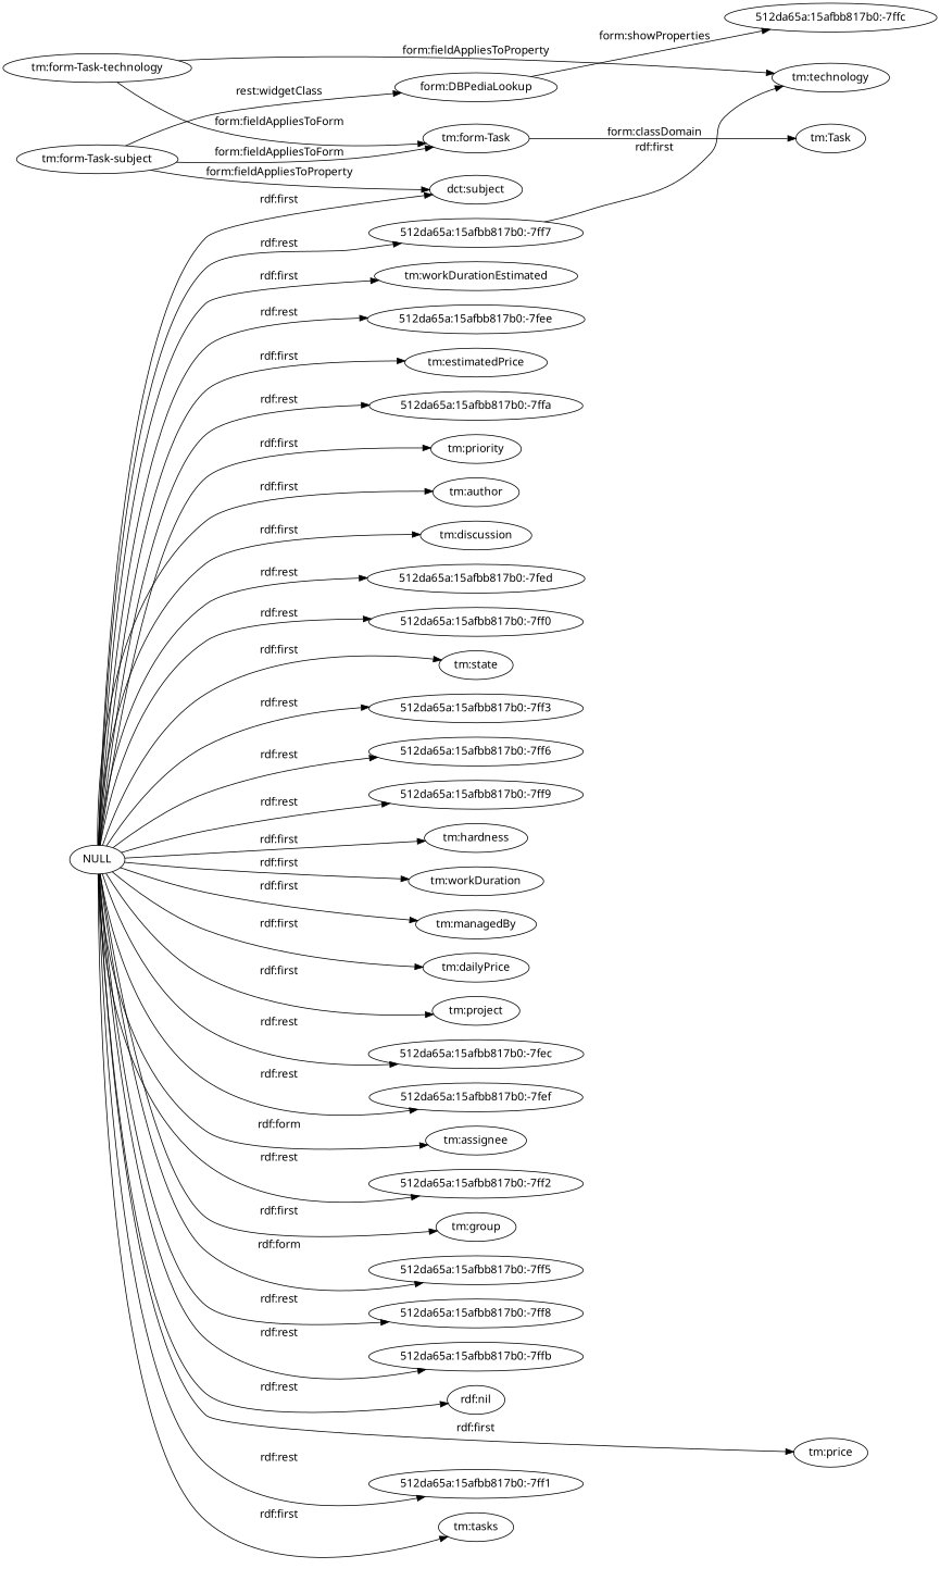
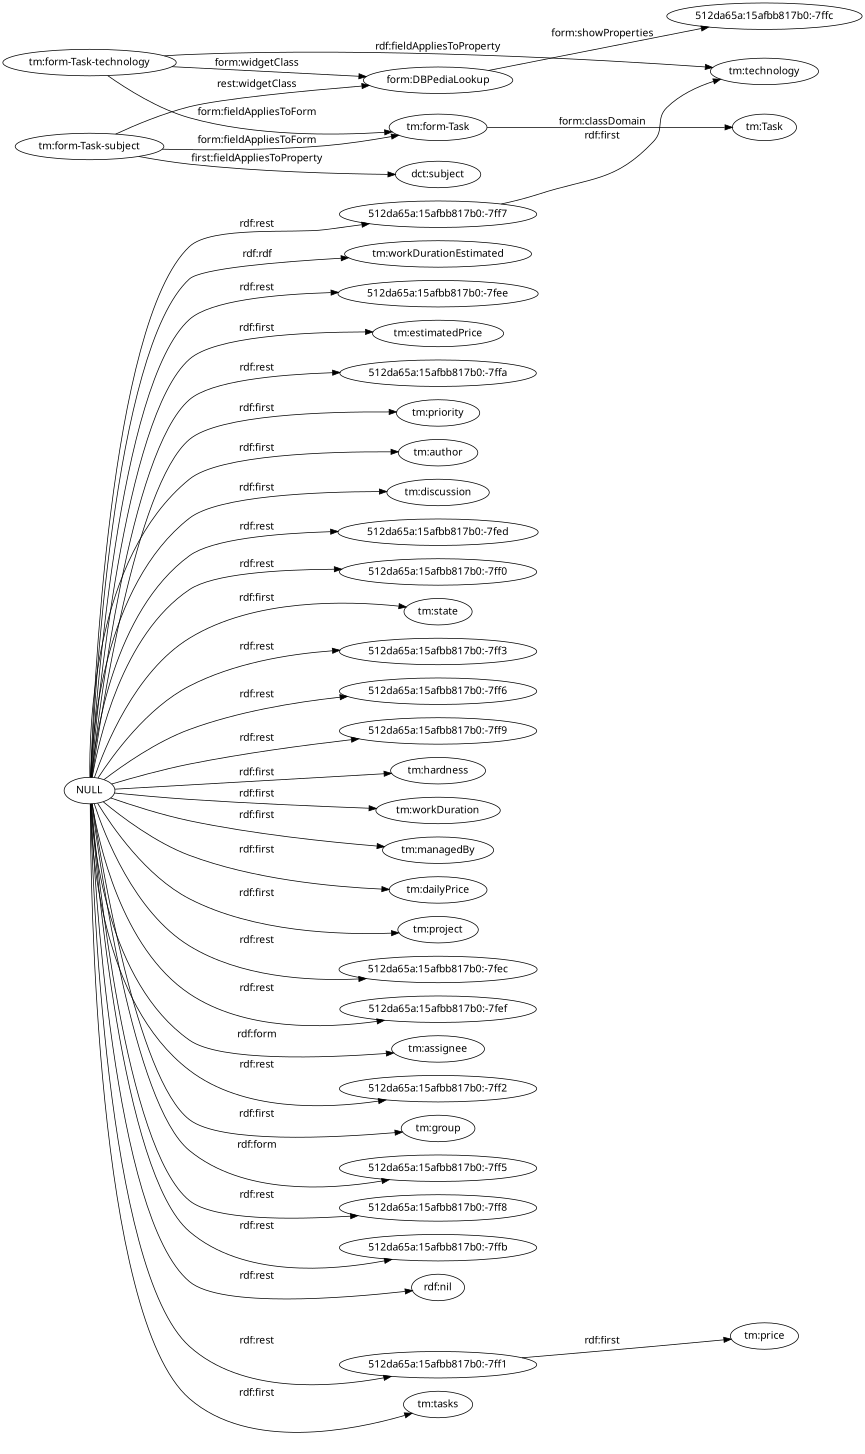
  digraph {
    fontname="Noto Sans"
    rankdir=LR
    node [fontname="Noto Sans"]
    edge [fontname="Noto Sans"]
    "tm:form-Task-technology"
    "form:DBPediaLookup"
    "tm:technology"
    "tm:form-Task"
    "512da65a:15afbb817b0:-7ffc"
    "tm:Task"
    NULL
    "tm:priority"
    "tm:author"
    "tm:discussion"
    "512da65a:15afbb817b0:-7fed"
    "512da65a:15afbb817b0:-7ff0"
    "tm:state"
    "512da65a:15afbb817b0:-7ff3"
    "512da65a:15afbb817b0:-7ff6"
    "512da65a:15afbb817b0:-7ff9"
    "tm:hardness"
    "tm:workDuration"
    "dct:subject"
    "tm:managedBy"
    "tm:dailyPrice"
    "tm:project"
    "512da65a:15afbb817b0:-7fec"
    "512da65a:15afbb817b0:-7fef"
    "tm:assignee"
    "512da65a:15afbb817b0:-7ff2"
    "tm:group"
    "512da65a:15afbb817b0:-7ff5"
    "512da65a:15afbb817b0:-7ff8"
    "512da65a:15afbb817b0:-7ffb"
    "rdf:nil"
    "tm:price"
    "tm:tasks"
    "tm:workDurationEstimated"
    "512da65a:15afbb817b0:-7fee"
    "512da65a:15afbb817b0:-7ff1"
    "512da65a:15afbb817b0:-7ff7"
    "512da65a:15afbb817b0:-7ffa"
    "tm:estimatedPrice"
    "tm:form-Task-subject"
-   "tm:form-Task-technology" -> "tm:technology" [label="form:fieldAppliesToProperty"]
+   "tm:form-Task-technology" -> "form:DBPediaLookup" [label="form:widgetClass"]
+   "tm:form-Task-technology" -> "tm:technology" [label="rdf:fieldAppliesToProperty"]
    "tm:form-Task-technology" -> "tm:form-Task" [label="form:fieldAppliesToForm"]
    "form:DBPediaLookup" -> "512da65a:15afbb817b0:-7ffc" [label="form:showProperties"]
    "tm:form-Task" -> "tm:Task" [label="form:classDomain"]
    NULL -> "tm:priority" [label="rdf:first"]
    NULL -> "tm:author" [label="rdf:first"]
    NULL -> "tm:discussion" [label="rdf:first"]
    NULL -> "512da65a:15afbb817b0:-7fed" [label="rdf:rest"]
    NULL -> "512da65a:15afbb817b0:-7ff0" [label="rdf:rest"]
    NULL -> "tm:state" [label="rdf:first"]
    NULL -> "512da65a:15afbb817b0:-7ff3" [label="rdf:rest"]
    NULL -> "512da65a:15afbb817b0:-7ff6" [label="rdf:rest"]
    NULL -> "512da65a:15afbb817b0:-7ff9" [label="rdf:rest"]
    NULL -> "tm:hardness" [label="rdf:first"]
    NULL -> "tm:workDuration" [label="rdf:first"]
-   NULL -> "dct:subject" [label="rdf:first"]
    NULL -> "tm:managedBy" [label="rdf:first"]
    NULL -> "tm:dailyPrice" [label="rdf:first"]
    NULL -> "tm:project" [label="rdf:first"]
    NULL -> "512da65a:15afbb817b0:-7fec" [label="rdf:rest"]
    NULL -> "512da65a:15afbb817b0:-7fef" [label="rdf:rest"]
    NULL -> "tm:assignee" [label="rdf:form"]
    NULL -> "512da65a:15afbb817b0:-7ff2" [label="rdf:rest"]
    NULL -> "tm:group" [label="rdf:first"]
    NULL -> "512da65a:15afbb817b0:-7ff5" [label="rdf:form"]
    NULL -> "512da65a:15afbb817b0:-7ff8" [label="rdf:rest"]
    NULL -> "512da65a:15afbb817b0:-7ffb" [label="rdf:rest"]
    NULL -> "rdf:nil" [label="rdf:rest"]
-   NULL -> "tm:price" [label="rdf:first"]
+   "512da65a:15afbb817b0:-7ff1" -> "tm:price" [label="rdf:first"]
    NULL -> "tm:tasks" [label="rdf:first"]
-   NULL -> "tm:workDurationEstimated" [label="rdf:first"]
+   NULL -> "tm:workDurationEstimated" [label="rdf:rdf"]
    NULL -> "512da65a:15afbb817b0:-7fee" [label="rdf:rest"]
    NULL -> "512da65a:15afbb817b0:-7ff1" [label="rdf:rest"]
    NULL -> "512da65a:15afbb817b0:-7ff7" [label="rdf:rest"]
    NULL -> "512da65a:15afbb817b0:-7ffa" [label="rdf:rest"]
    NULL -> "tm:estimatedPrice" [label="rdf:first"]
    "512da65a:15afbb817b0:-7ff7" -> "tm:technology" [label="rdf:first"]
    "tm:form-Task-subject" -> "form:DBPediaLookup" [label="rest:widgetClass"]
    "tm:form-Task-subject" -> "tm:form-Task" [label="form:fieldAppliesToForm"]
-   "tm:form-Task-subject" -> "dct:subject" [label="form:fieldAppliesToProperty"]
+   "tm:form-Task-subject" -> "dct:subject" [label="first:fieldAppliesToProperty"]
  }
